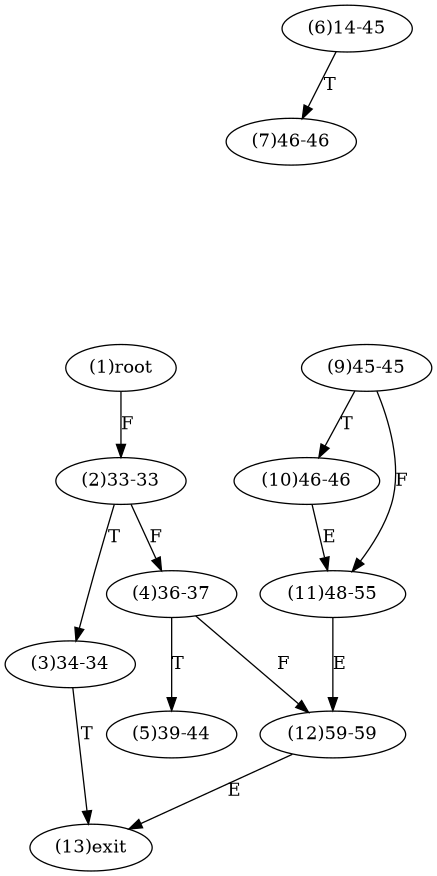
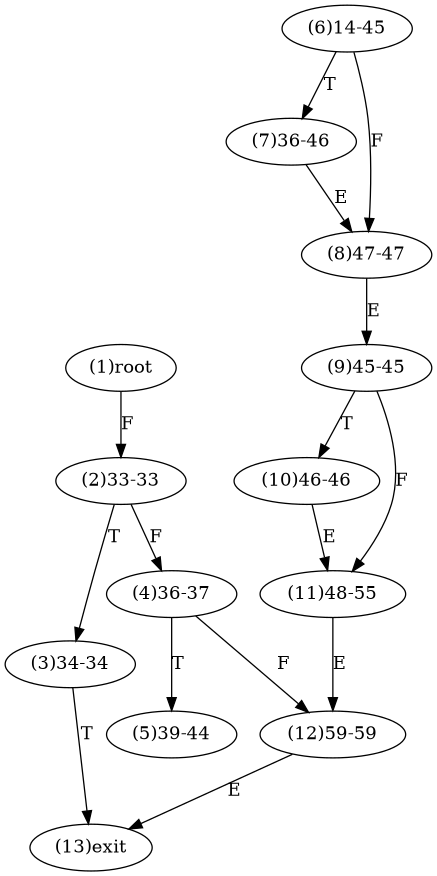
  digraph {
    n1 [label="(1)root"]
    n2 [label="(2)33-33"]
    n3 [label="(3)34-34"]
    n4 [label="(4)36-37"]
    n5 [label="(13)exit"]
    n6 [label="(5)39-44"]
    n7 [label="(12)59-59"]
    n8 [label="(9)45-45"]
    n9 [label="(10)46-46"]
    n10 [label="(11)48-55"]
    n11 [label="(6)14-45"]
-   n12 [label="(7)46-46"]
+   n12 [label="(7)36-46"]
+   n13 [label="(8)47-47"]
    n1 -> n2 [label=F]
    n2 -> n3 [label=T]
    n2 -> n4 [label=F]
    n3 -> n5 [label=T]
    n4 -> n6 [label=T]
    n4 -> n7 [label=F]
    n7 -> n5 [label=E]
    n8 -> n9 [label=T]
    n8 -> n10 [label=F]
    n9 -> n10 [label=E]
    n10 -> n7 [label=E]
    n11 -> n12 [label=T]
+   n11 -> n13 [label=F]
+   n12 -> n13 [label=E]
+   n13 -> n8 [label=E]
  }
